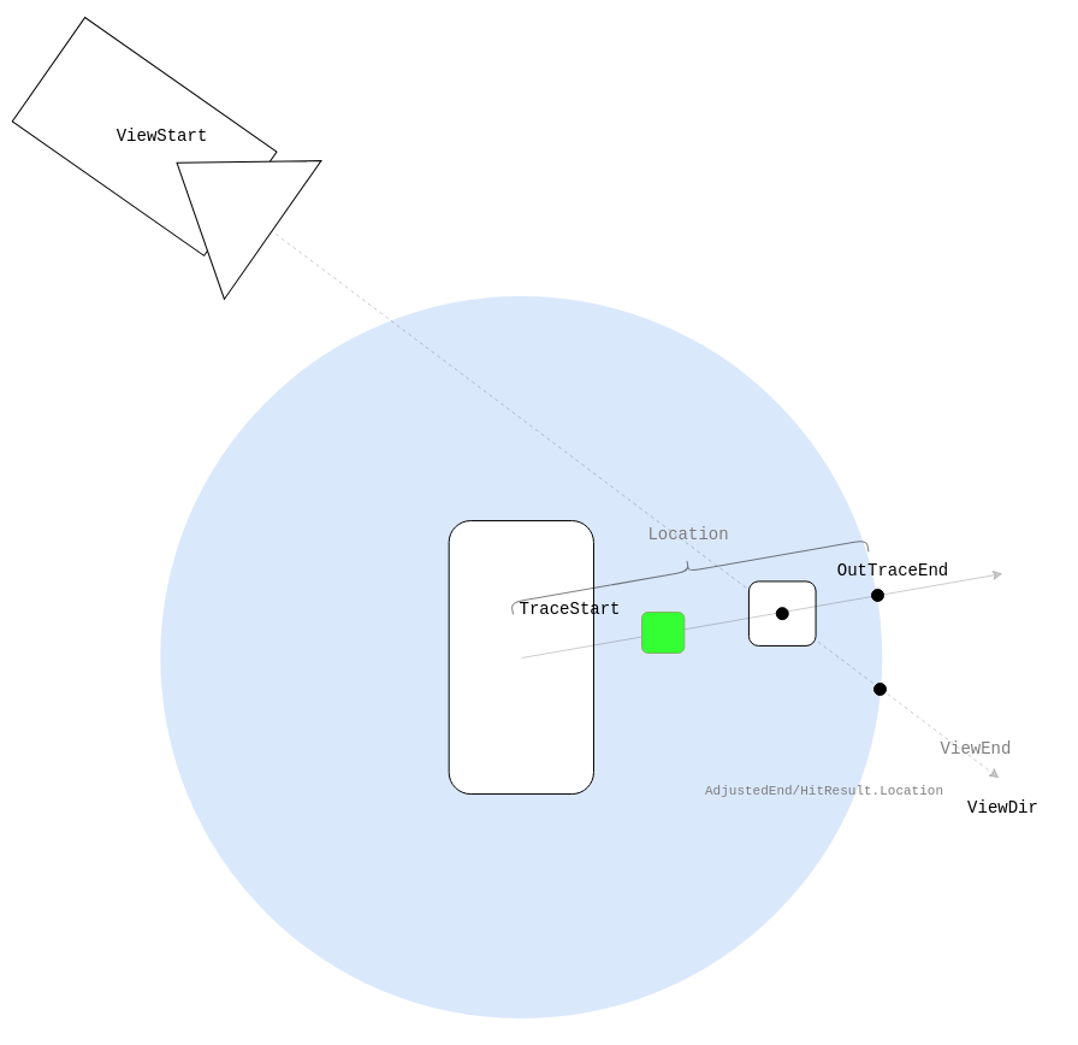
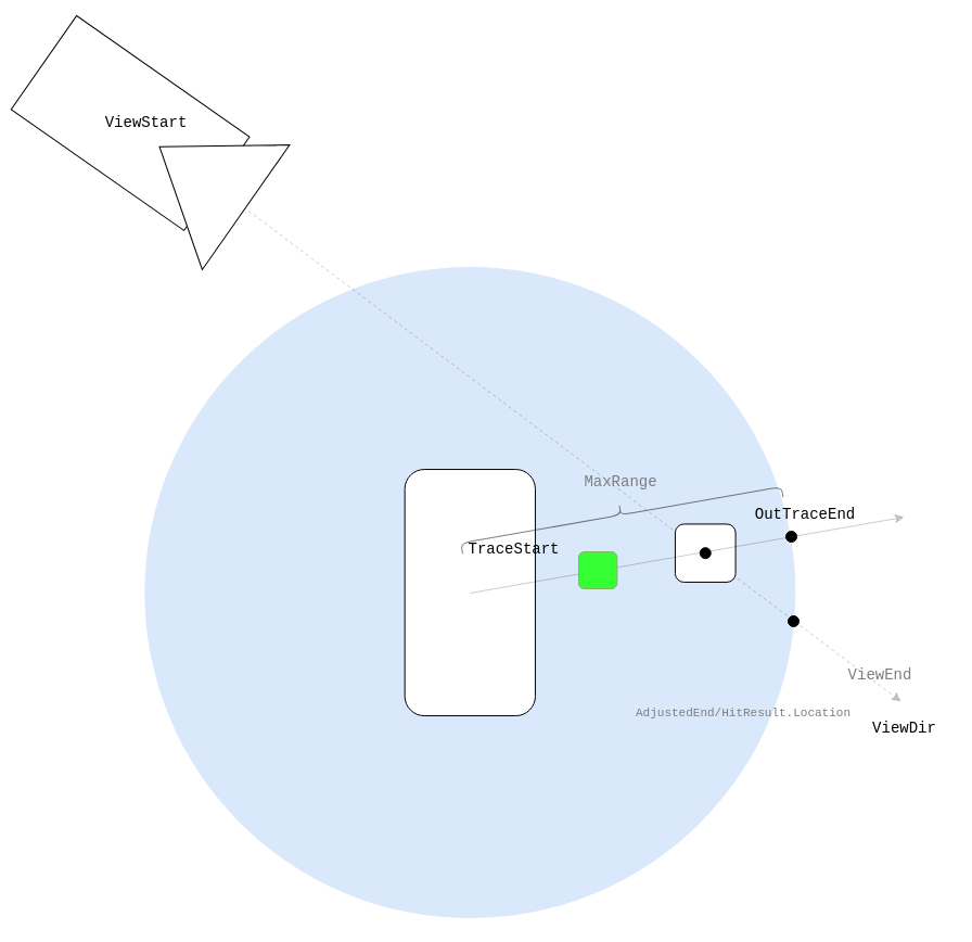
  <mxCell id="0" />
  <mxCell id="1" parent="0" />
  <mxCell id="2" value="" style="ellipse;whiteSpace=wrap;html=1;aspect=fixed;dashed=1;dashPattern=1 2;fillColor=#dae8fc;strokeColor=none;gradientColor=none;shadow=0;" vertex="1" parent="1"><mxGeometry x="132.81" y="213.55" width="600" height="600" as="geometry" /></mxCell>
  <mxCell id="3" value="" style="rounded=1;whiteSpace=wrap;html=1;rotation=90;" vertex="1" parent="1"><mxGeometry x="319.319" y="453.397" width="226.99" height="120.302" as="geometry" /></mxCell>
  <mxCell id="4" value="" style="endArrow=classic;html=1;rounded=0;dashed=1;opacity=20;" edge="1" parent="1"><mxGeometry width="50" height="50" relative="1" as="geometry"><mxPoint x="219.065" y="154.648" as="sourcePoint" /><mxPoint x="830.047" y="613.799" as="targetPoint" /></mxGeometry></mxCell>
  <mxCell id="5" value="" style="group;rotation=35;" vertex="1" connectable="0" parent="1"><mxGeometry x="20.449" y="20.311" width="226.99" height="140.352" as="geometry" /></mxCell>
  <mxCell id="6" value="" style="rounded=0;whiteSpace=wrap;html=1;movable=1;resizable=1;rotatable=1;deletable=1;editable=1;locked=0;connectable=1;rotation=35;" vertex="1" parent="5"><mxGeometry x="1.892" y="8.02" width="194.563" height="105.264" as="geometry" /></mxCell>
  <mxCell id="7" style="edgeStyle=orthogonalEdgeStyle;rounded=0;orthogonalLoop=1;jettySize=auto;html=1;exitX=0;exitY=0.5;exitDx=0;exitDy=0;" edge="1" parent="5" source="8"><mxGeometry relative="1" as="geometry"><mxPoint x="206.183" y="138.347" as="targetPoint" /></mxGeometry></mxCell>
  <mxCell id="8" value="" style="triangle;whiteSpace=wrap;html=1;rotation=-145;movable=1;resizable=1;rotatable=1;deletable=1;editable=1;locked=0;connectable=1;" vertex="1" parent="5"><mxGeometry x="117.278" y="40.101" width="97.282" height="140.352" as="geometry" /></mxCell>
  <mxCell id="9" value="&lt;div style=&quot;background-color: rgb(255, 255, 255); font-family: Consolas, &amp;quot;Courier New&amp;quot;, monospace; font-size: 14px; line-height: 19px; white-space-collapse: preserve;&quot;&gt;ViewStart&lt;/div&gt;" style="text;html=1;align=center;verticalAlign=middle;resizable=0;points=[];autosize=1;strokeColor=none;fillColor=none;" vertex="1" parent="5"><mxGeometry x="68.498" y="45.65" width="90" height="30" as="geometry" /></mxCell>
  <mxCell id="10" value="&lt;div style=&quot;font-family: Consolas, &amp;quot;Courier New&amp;quot;, monospace; font-size: 14px; line-height: 19px; white-space-collapse: preserve;&quot;&gt;ViewDir&lt;/div&gt;" style="text;html=1;align=center;verticalAlign=middle;resizable=0;points=[];autosize=1;strokeColor=none;fillColor=none;" vertex="1" parent="1"><mxGeometry x="793.003" y="623.999" width="80" height="30" as="geometry" /></mxCell>
  <mxCell id="11" value="&lt;div style=&quot;font-family: Consolas, &amp;quot;Courier New&amp;quot;, monospace; font-size: 14px; line-height: 19px; white-space-collapse: preserve;&quot;&gt;TraceStart&lt;/div&gt;" style="text;html=1;align=center;verticalAlign=middle;resizable=0;points=[];autosize=1;strokeColor=none;fillColor=none;" vertex="1" parent="1"><mxGeometry x="423.005" y="458.998" width="100" height="30" as="geometry" /></mxCell>
  <mxCell id="12" value="&lt;div style=&quot;font-family: Consolas, &amp;quot;Courier New&amp;quot;, monospace; font-size: 14px; line-height: 19px; white-space: pre;&quot;&gt;ViewEnd&lt;/div&gt;" style="text;html=1;align=center;verticalAlign=middle;whiteSpace=wrap;rounded=0;fontColor=#7D7D7D;" vertex="1" parent="1"><mxGeometry x="781" y="575" width="60" height="30" as="geometry" /></mxCell>
  <mxCell id="13" value="" style="ellipse;whiteSpace=wrap;html=1;aspect=fixed;fillColor=#000000;" vertex="1" parent="1"><mxGeometry x="726" y="535" width="10" height="10" as="geometry" /></mxCell>
  <mxCell id="14" value="" style="rounded=1;whiteSpace=wrap;html=1;rotation=90;" vertex="1" parent="1"><mxGeometry x="623" y="449.35" width="53.5" height="55.65" as="geometry" /></mxCell>
  <mxCell id="15" value="" style="ellipse;whiteSpace=wrap;html=1;aspect=fixed;fillColor=#000000;" vertex="1" parent="1"><mxGeometry x="644.75" y="472.18" width="10" height="10" as="geometry" /></mxCell>
  <mxCell id="16" value="&lt;div style=&quot;font-family: Consolas, &amp;quot;Courier New&amp;quot;, monospace; font-size: 11px; line-height: 19px; white-space: pre;&quot;&gt;&lt;div style=&quot;line-height: 19px; font-size: 11px;&quot;&gt;AdjustedEnd/HitResult.Location&lt;/div&gt;&lt;/div&gt;" style="text;html=1;align=center;verticalAlign=middle;whiteSpace=wrap;rounded=0;fontSize=11;fontColor=#7D7D7D;" vertex="1" parent="1"><mxGeometry x="654.75" y="610" width="60" height="30" as="geometry" /></mxCell>
  <mxCell id="17" value="" style="endArrow=classic;html=1;rounded=0;exitX=0.502;exitY=0.498;exitDx=0;exitDy=0;exitPerimeter=0;opacity=20;" edge="1" parent="1" source="3"><mxGeometry width="50" height="50" relative="1" as="geometry"><mxPoint x="523.245" y="444.002" as="sourcePoint" /><mxPoint x="833" y="444" as="targetPoint" /></mxGeometry></mxCell>
  <mxCell id="18" value="" style="ellipse;whiteSpace=wrap;html=1;aspect=fixed;fillColor=#000000;" vertex="1" parent="1"><mxGeometry x="724" y="457" width="10" height="10" as="geometry" /></mxCell>
  <mxCell id="19" value="&lt;div style=&quot;font-family: Consolas, &amp;quot;Courier New&amp;quot;, monospace; font-size: 14px; line-height: 19px; white-space: pre;&quot;&gt;OutTraceEnd&lt;/div&gt;" style="text;html=1;align=center;verticalAlign=middle;whiteSpace=wrap;rounded=0;" vertex="1" parent="1"><mxGeometry x="712" y="427" width="60" height="30" as="geometry" /></mxCell>
  <mxCell id="20" value="" style="shape=curlyBracket;whiteSpace=wrap;html=1;rounded=1;flipH=1;labelPosition=right;verticalLabelPosition=middle;align=left;verticalAlign=middle;rotation=-100;opacity=50;" vertex="1" parent="1"><mxGeometry x="562" y="292" width="20" height="300" as="geometry" /></mxCell>
- <mxCell id="21" value="&lt;div style=&quot;font-family: Consolas, &amp;quot;Courier New&amp;quot;, monospace; font-size: 14px; line-height: 19px; white-space: pre;&quot;&gt;Location&lt;/div&gt;" style="text;html=1;align=center;verticalAlign=middle;whiteSpace=wrap;rounded=0;fontColor=#7D7D7D;" vertex="1" parent="1"><mxGeometry x="542" y="397" width="60" height="30" as="geometry" /></mxCell>
+ <mxCell id="21" value="&lt;div style=&quot;font-family: Consolas, &amp;quot;Courier New&amp;quot;, monospace; font-size: 14px; line-height: 19px; white-space: pre;&quot;&gt;MaxRange&lt;/div&gt;" style="text;html=1;align=center;verticalAlign=middle;whiteSpace=wrap;rounded=0;fontColor=#7D7D7D;" vertex="1" parent="1"><mxGeometry x="542" y="397" width="60" height="30" as="geometry" /></mxCell>
  <mxCell id="22" value="" style="group;aspect=fixed;" vertex="1" connectable="0" parent="1"><mxGeometry x="532.995" y="476" width="35.37" height="34" as="geometry" /></mxCell>
  <mxCell id="23" value="" style="rounded=1;whiteSpace=wrap;html=1;rotation=90;fillColor=#33FF33;strokeColor=#82b366;" vertex="1" parent="22"><mxGeometry x="0.683" y="-0.683" width="34.004" height="35.366" as="geometry" /></mxCell>
